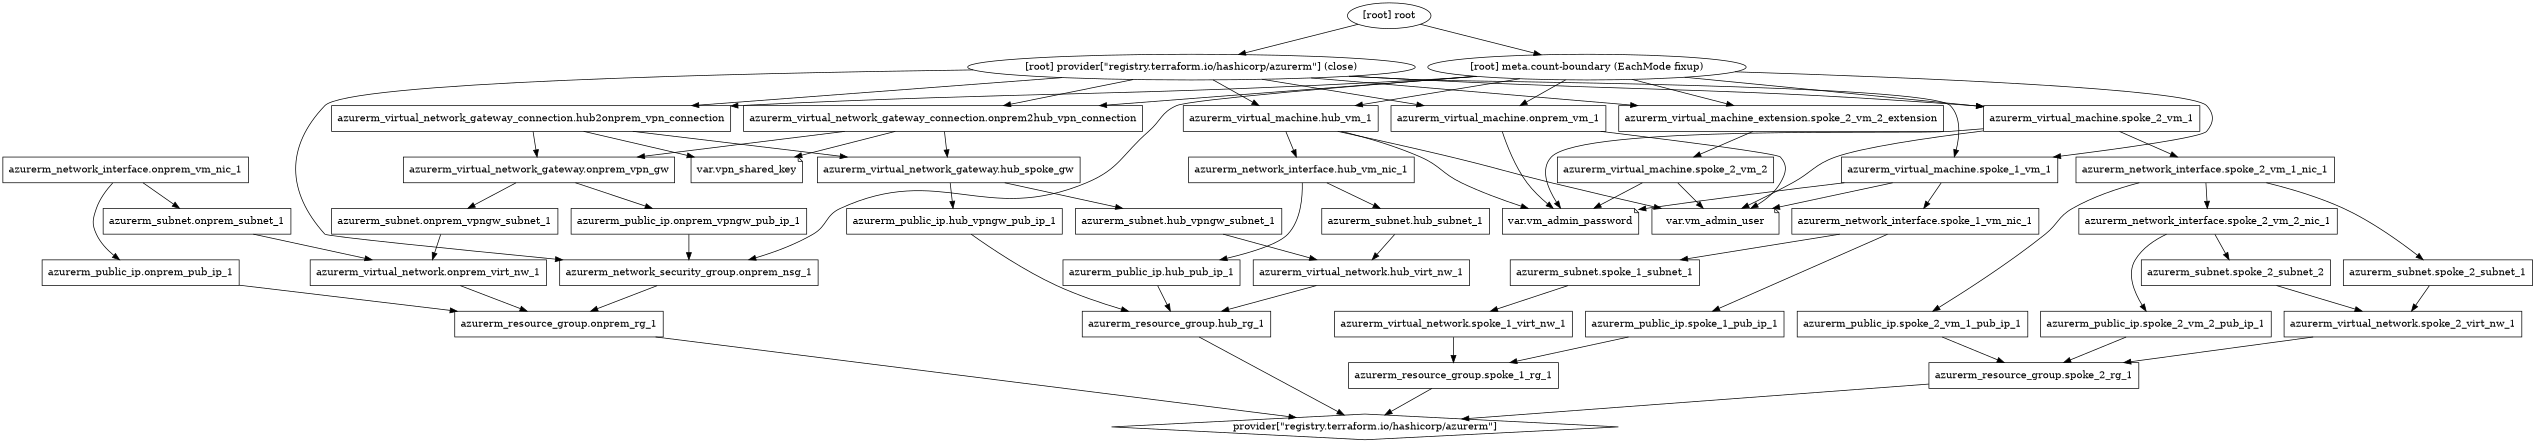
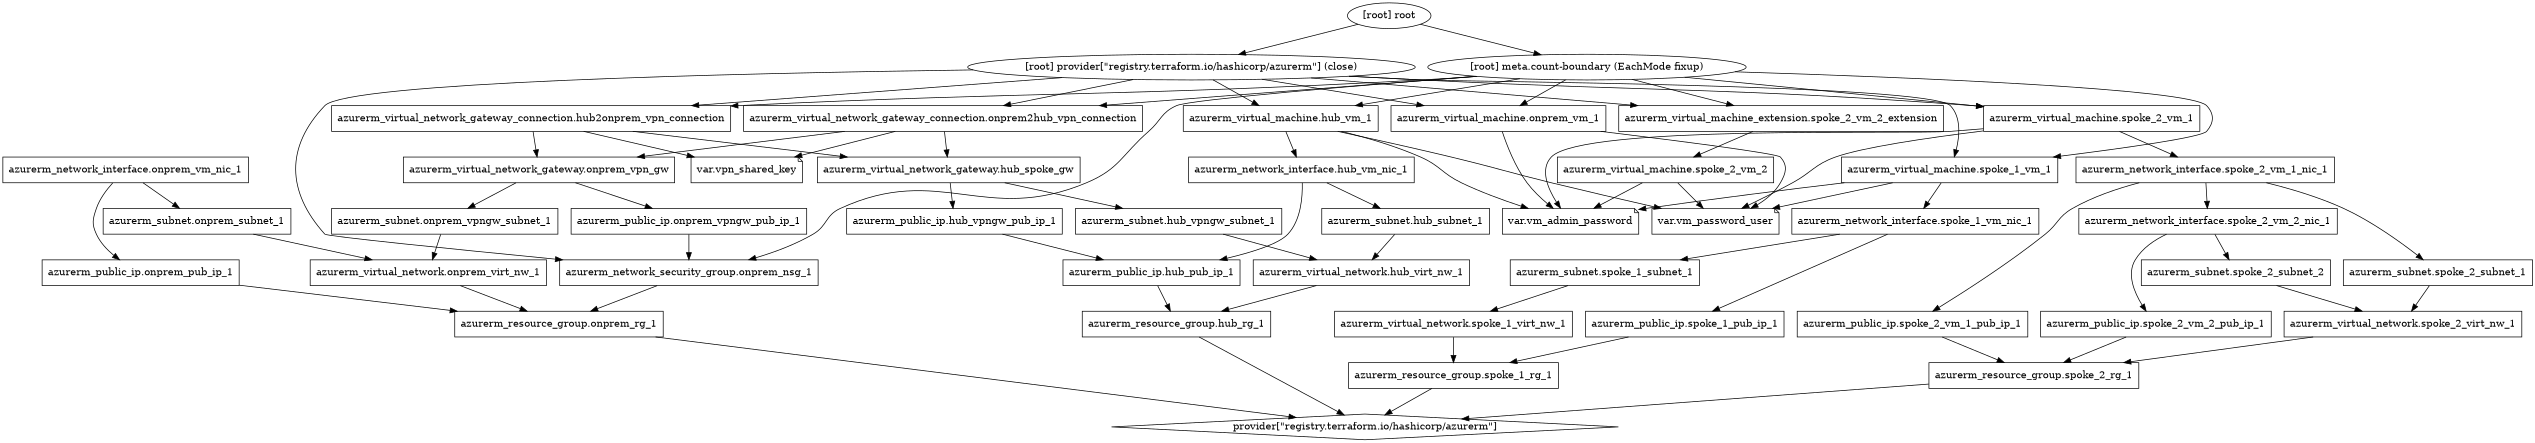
  digraph {
    compound=true
    newrank=true
    node [shape=box]
    n1 [label="azurerm_network_interface.hub_vm_nic_1"]
    n2 [label="azurerm_public_ip.hub_pub_ip_1"]
    n3 [label="azurerm_subnet.hub_subnet_1"]
    n4 [label="azurerm_network_interface.onprem_vm_nic_1"]
    n5 [label="azurerm_public_ip.onprem_pub_ip_1"]
    n6 [label="azurerm_subnet.onprem_subnet_1"]
    n7 [label="azurerm_network_interface.spoke_1_vm_nic_1"]
    n8 [label="azurerm_public_ip.spoke_1_pub_ip_1"]
    n9 [label="azurerm_subnet.spoke_1_subnet_1"]
    n10 [label="azurerm_network_interface.spoke_2_vm_1_nic_1"]
    n11 [label="azurerm_public_ip.spoke_2_vm_1_pub_ip_1"]
    n12 [label="azurerm_subnet.spoke_2_subnet_1"]
    n13 [label="azurerm_network_interface.spoke_2_vm_2_nic_1"]
    n14 [label="azurerm_public_ip.spoke_2_vm_2_pub_ip_1"]
    n15 [label="azurerm_subnet.spoke_2_subnet_2"]
    n16 [label="azurerm_network_security_group.onprem_nsg_1"]
    n17 [label="azurerm_resource_group.onprem_rg_1"]
    n18 [label="azurerm_resource_group.hub_rg_1"]
    n19 [label="azurerm_public_ip.hub_vpngw_pub_ip_1"]
    n20 [label="azurerm_public_ip.onprem_vpngw_pub_ip_1"]
    n21 [label="azurerm_resource_group.spoke_1_rg_1"]
    n22 [label="azurerm_resource_group.spoke_2_rg_1"]
    n23 [label="provider[\"registry.terraform.io/hashicorp/azurerm\"]" shape=diamond]
    n24 [label="azurerm_virtual_network.hub_virt_nw_1"]
    n25 [label="azurerm_subnet.hub_vpngw_subnet_1"]
    n26 [label="azurerm_virtual_network.onprem_virt_nw_1"]
    n27 [label="azurerm_subnet.onprem_vpngw_subnet_1"]
    n28 [label="azurerm_virtual_network.spoke_1_virt_nw_1"]
    n29 [label="azurerm_virtual_network.spoke_2_virt_nw_1"]
    n30 [label="azurerm_virtual_machine.hub_vm_1"]
    n31 [label="var.vm_admin_password" shape=note]
-   n32 [label="var.vm_admin_user" shape=note]
+   n32 [label="var.vm_password_user" shape=note]
    n33 [label="azurerm_virtual_machine.onprem_vm_1"]
    n34 [label="azurerm_virtual_machine.spoke_1_vm_1"]
    n35 [label="azurerm_virtual_machine.spoke_2_vm_1"]
    n36 [label="azurerm_virtual_machine.spoke_2_vm_2"]
    n37 [label="azurerm_virtual_machine_extension.spoke_2_vm_2_extension"]
    n38 [label="azurerm_virtual_network_gateway.hub_spoke_gw"]
    n39 [label="azurerm_virtual_network_gateway.onprem_vpn_gw"]
    n40 [label="azurerm_virtual_network_gateway_connection.hub2onprem_vpn_connection"]
    n41 [label="var.vpn_shared_key" shape=note]
    n42 [label="azurerm_virtual_network_gateway_connection.onprem2hub_vpn_connection"]
    "[root] meta.count-boundary (EachMode fixup)" [shape=""]
    "[root] provider[\"registry.terraform.io/hashicorp/azurerm\"] (close)" [shape=""]
    "[root] root" [shape=""]
    subgraph sub_1 {
      n1
      n2
      n3
      n4
      n5
      n6
      n7
      n8
      n9
      n10
      n11
      n12
      n13
      n14
      n15
      n16
      n17
      n18
      n19
      n20
      n21
      n22
      n23
      n24
      n25
      n26
      n27
      n28
      n29
      n30
      n31
      n32
      n33
      n34
      n35
      n36
      n37
      n38
      n39
      n40
      n41
      n42
      "[root] meta.count-boundary (EachMode fixup)"
      "[root] provider[\"registry.terraform.io/hashicorp/azurerm\"] (close)"
      "[root] root"
    }
    n1 -> n2
    n1 -> n3
    n2 -> n18
    n3 -> n24
    n4 -> n5
    n4 -> n6
    n5 -> n17
    n6 -> n26
    n7 -> n8
    n7 -> n9
    n8 -> n21
    n9 -> n28
    n10 -> n11
    n10 -> n12
    n10 -> n13
    n11 -> n22
    n12 -> n29
    n13 -> n14
    n13 -> n15
    n14 -> n22
    n15 -> n29
    n16 -> n17
    n17 -> n23
    n18 -> n23
-   n19 -> n18
+   n19 -> n2
    n20 -> n16
    n21 -> n23
    n22 -> n23
    n24 -> n18
    n25 -> n24
    n26 -> n17
    n27 -> n26
    n28 -> n21
    n29 -> n22
    n30 -> n1
    n30 -> n31
    n30 -> n32
    n33 -> n31
    n33 -> n32
    n34 -> n7
    n34 -> n31
    n34 -> n32
    n35 -> n10
    n35 -> n31
    n35 -> n32
    n36 -> n31
    n36 -> n32
    n37 -> n36
    n38 -> n19
    n38 -> n25
    n39 -> n20
    n39 -> n27
    n40 -> n38
    n40 -> n39
    n40 -> n41
    n42 -> n38
    n42 -> n39
    n42 -> n41
    "[root] meta.count-boundary (EachMode fixup)" -> n16
    "[root] meta.count-boundary (EachMode fixup)" -> n30
    "[root] meta.count-boundary (EachMode fixup)" -> n33
    "[root] meta.count-boundary (EachMode fixup)" -> n34
    "[root] meta.count-boundary (EachMode fixup)" -> n35
    "[root] meta.count-boundary (EachMode fixup)" -> n37
    "[root] meta.count-boundary (EachMode fixup)" -> n40
    "[root] meta.count-boundary (EachMode fixup)" -> n42
    "[root] provider[\"registry.terraform.io/hashicorp/azurerm\"] (close)" -> n16
    "[root] provider[\"registry.terraform.io/hashicorp/azurerm\"] (close)" -> n30
    "[root] provider[\"registry.terraform.io/hashicorp/azurerm\"] (close)" -> n33
    "[root] provider[\"registry.terraform.io/hashicorp/azurerm\"] (close)" -> n34
    "[root] provider[\"registry.terraform.io/hashicorp/azurerm\"] (close)" -> n35
    "[root] provider[\"registry.terraform.io/hashicorp/azurerm\"] (close)" -> n37
    "[root] provider[\"registry.terraform.io/hashicorp/azurerm\"] (close)" -> n40
    "[root] provider[\"registry.terraform.io/hashicorp/azurerm\"] (close)" -> n42
    "[root] root" -> "[root] meta.count-boundary (EachMode fixup)"
    "[root] root" -> "[root] provider[\"registry.terraform.io/hashicorp/azurerm\"] (close)"
  }
